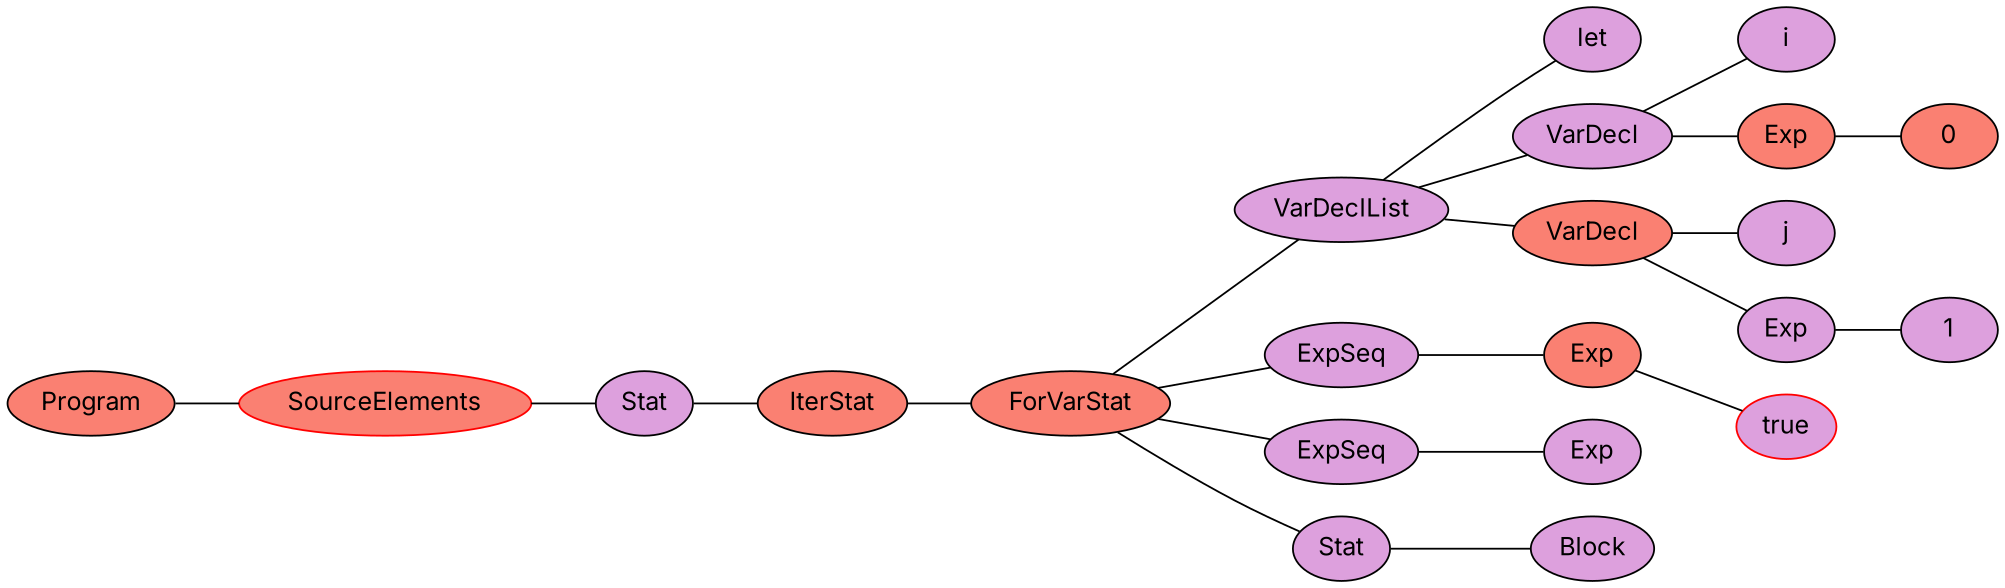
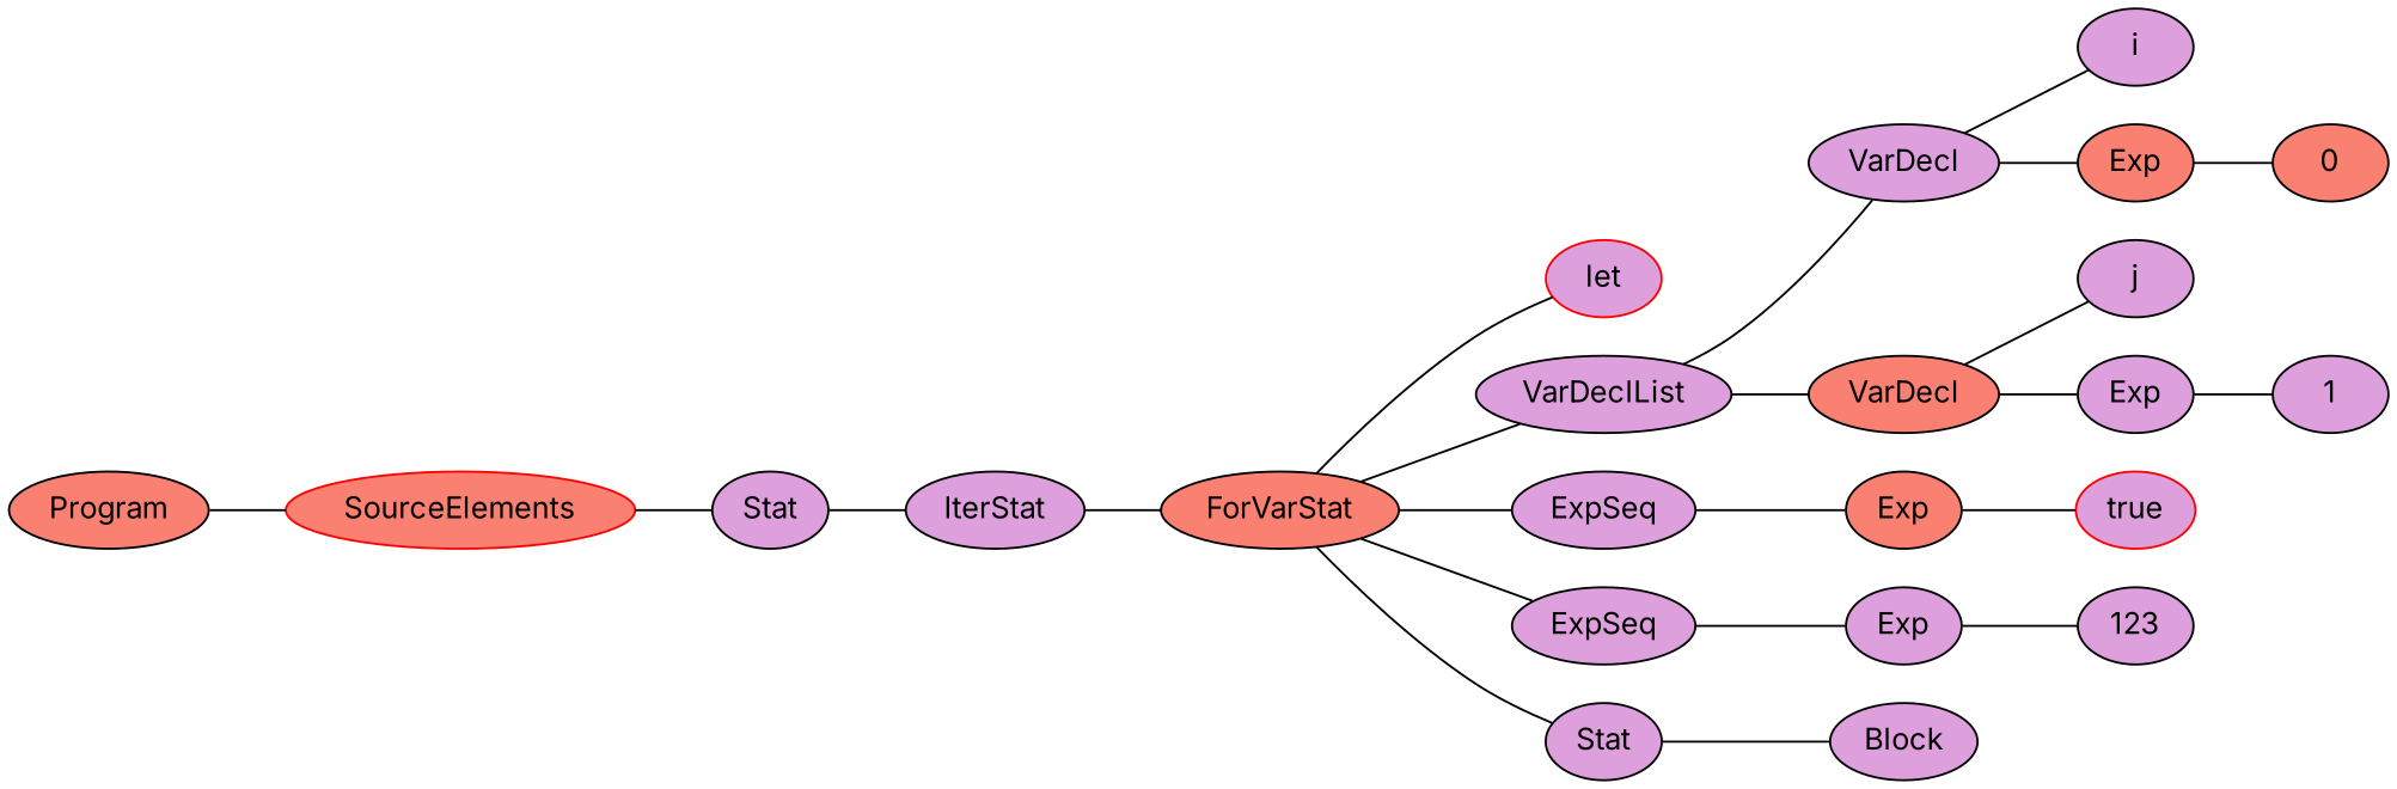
  graph {
    fontname=Inter
    rankdir=LR
    node [fillcolor=plum fontname=Inter style=filled]
    edge [fontname=Inter]
    n1 [fillcolor=salmon label=Program]
    n2 [color=red fillcolor=salmon label=SourceElements]
    n3 [label=Stat]
-   n4 [fillcolor=salmon label=IterStat]
+   n4 [label=IterStat]
    n5 [fillcolor=salmon label=ForVarStat]
-   n6 [color=black label=let]
+   n6 [color=red label=let]
    n7 [label=VarDeclList]
    n8 [label=ExpSeq]
    n9 [label=ExpSeq]
    n10 [label=Stat]
    n11 [label=VarDecl]
    n12 [fillcolor=salmon label=VarDecl]
    n13 [fillcolor=salmon label=Exp]
    n14 [label=Exp]
    n15 [label=Block]
    n16 [label=i]
    n17 [fillcolor=salmon label=Exp]
    n18 [label=j]
    n19 [label=Exp]
    n20 [fillcolor=salmon label=0]
    n21 [label=1]
    n22 [color=red label=true]
+   n23 [label=123]
    n1 -- n2
    n2 -- n3
    n3 -- n4
    n4 -- n5
-   n7 -- n6
+   n5 -- n6
    n5 -- n7
    n5 -- n8
    n5 -- n9
    n5 -- n10
    n7 -- n11
    n7 -- n12
    n8 -- n13
    n9 -- n14
    n10 -- n15
    n11 -- n16
    n11 -- n17
    n12 -- n18
    n12 -- n19
    n13 -- n22
+   n14 -- n23
    n17 -- n20
    n19 -- n21
  }
